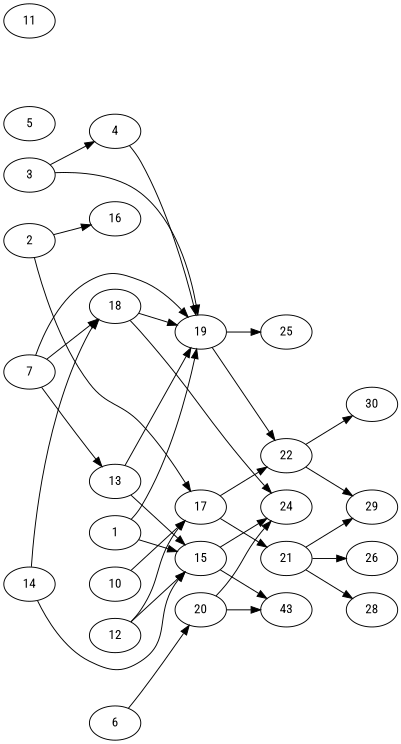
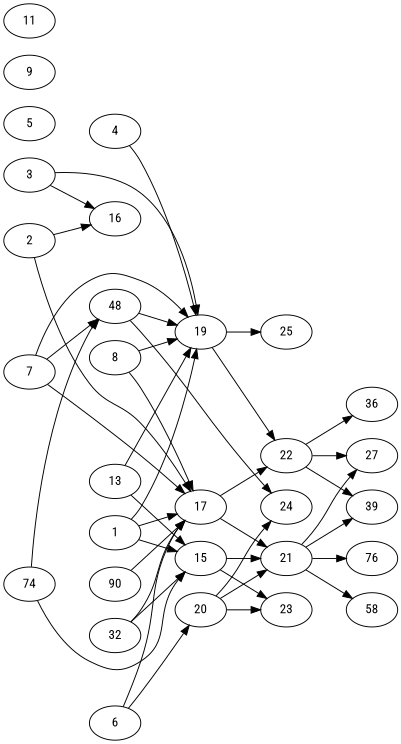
  digraph {
    fontname="Roboto Condensed"
    rankdir=LR
    node [alpha=0.19 fontname="Roboto Condensed"]
    edge [fontname="Roboto Condensed"]
    1 [expect_size=43443200]
    15 [alpha=0.00 expect_size=25780224]
    17 [alpha=0.05 expect_size=29402112]
    19 [alpha=0.06 expect_size=26896384]
    21 [alpha=0.01 expect_size=39490560]
-   23 [alpha=0.18 expect_size=23533568 label=43]
+   23 [alpha=0.18 expect_size=23533568]
    22 [alpha=0.04 expect_size=51504128]
    25 [alpha=0.07 expect_size=6873088]
-   26 [alpha=0.14 expect_size=7473152]
-   28 [alpha=0.16 expect_size=43412480]
-   29 [alpha=0.16 expect_size=42034176]
-   30 [alpha=0.14 expect_size=9805824]
+   26 [alpha=0.14 expect_size=7473152 label=76]
+   27 [alpha=0.14 expect_size=31854592]
+   28 [alpha=0.16 expect_size=43412480 label=58]
+   29 [alpha=0.16 expect_size=42034176 label=39]
+   30 [alpha=0.14 expect_size=9805824 label=36]
    2 [alpha=0.12 expect_size=47182848]
    16 [alpha=0.10 expect_size=14747648]
    3 [alpha=0.02 expect_size=29119488]
    4 [expect_size=14524416]
    5 [alpha=0.15 expect_size=40698880]
    6 [alpha=0.06 expect_size=38927360]
    20 [alpha=0.16 expect_size=8288256]
    24 [alpha=0.15 expect_size=21164032]
    7 [alpha=0.04 expect_size=37517312]
-   18 [expect_size=38812672]
-   10 [alpha=0.13 expect_size=47012864]
+   18 [expect_size=38812672 label=48]
+   8 [alpha=0.15 expect_size=9207808]
+   9 [alpha=0.12 expect_size=48220160]
+   10 [alpha=0.13 expect_size=47012864 label=90]
    11 [alpha=0.05 expect_size=44434432]
-   12 [alpha=0.08 expect_size=41926656]
+   12 [alpha=0.08 expect_size=41926656 label=32]
    13 [expect_size=22546432]
-   14 [alpha=0.14 expect_size=28236800]
+   14 [alpha=0.14 expect_size=28236800 label=74]
    1 -> 15
+   1 -> 17
    1 -> 19
-   15 -> 24
+   15 -> 21
    15 -> 23
    17 -> 21
    17 -> 22
    19 -> 22
    19 -> 25
    21 -> 26
+   21 -> 27
    21 -> 28
    21 -> 29
+   22 -> 27
    22 -> 29
    22 -> 30
    2 -> 17
    2 -> 16
    3 -> 19
-   3 -> 4
+   3 -> 16
    4 -> 19
+   6 -> 17
    6 -> 20
+   20 -> 21
    20 -> 23
    20 -> 24
-   7 -> 13
+   7 -> 17
    7 -> 19
    7 -> 18
    18 -> 19
    18 -> 24
+   8 -> 17
+   8 -> 19
    10 -> 17
    12 -> 15
    12 -> 17
    13 -> 15
    13 -> 19
    14 -> 15
    14 -> 18
  }
